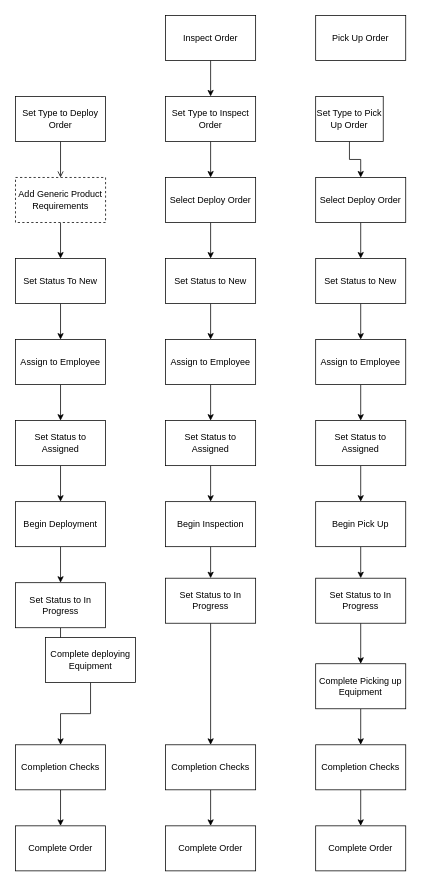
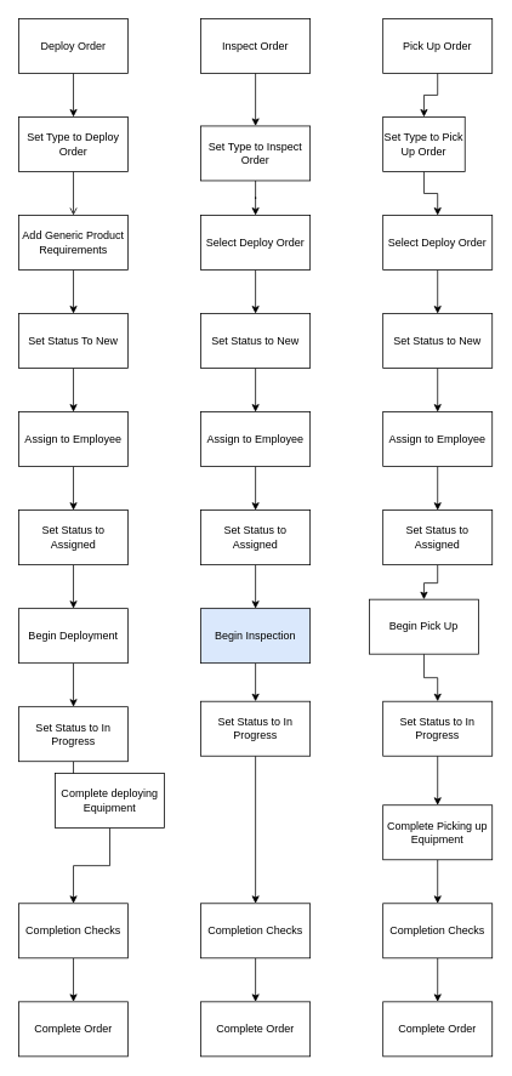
  <mxCell id="0" />
  <mxCell id="1" parent="0" />
+ <mxCell id="2" value="" style="edgeStyle=orthogonalEdgeStyle;rounded=0;orthogonalLoop=1;jettySize=auto;html=1;" edge="1" parent="1" source="3" target="13"><mxGeometry relative="1" as="geometry" /></mxCell>
+ <mxCell id="3" value="Deploy Order" style="rounded=0;whiteSpace=wrap;html=1;" vertex="1" parent="1"><mxGeometry x="20" y="20" width="120" height="60" as="geometry" /></mxCell>
  <mxCell id="4" value="" style="edgeStyle=orthogonalEdgeStyle;rounded=0;orthogonalLoop=1;jettySize=auto;html=1;" edge="1" parent="1" source="5" target="7"><mxGeometry relative="1" as="geometry" /></mxCell>
- <mxCell id="5" value="Add Generic Product Requirements" style="rounded=0;whiteSpace=wrap;html=1;dashed=1;" vertex="1" parent="1"><mxGeometry x="20" y="236" width="120" height="60" as="geometry" /></mxCell>
+ <mxCell id="5" value="Add Generic Product Requirements" style="rounded=0;whiteSpace=wrap;html=1;" vertex="1" parent="1"><mxGeometry x="20" y="236" width="120" height="60" as="geometry" /></mxCell>
  <mxCell id="6" value="" style="edgeStyle=orthogonalEdgeStyle;rounded=0;orthogonalLoop=1;jettySize=auto;html=1;" edge="1" parent="1" source="7" target="9"><mxGeometry relative="1" as="geometry" /></mxCell>
  <mxCell id="7" value="Set Status To New" style="rounded=0;whiteSpace=wrap;html=1;" vertex="1" parent="1"><mxGeometry x="20" y="344" width="120" height="60" as="geometry" /></mxCell>
  <mxCell id="8" value="" style="edgeStyle=orthogonalEdgeStyle;rounded=0;orthogonalLoop=1;jettySize=auto;html=1;" edge="1" parent="1" source="9" target="11"><mxGeometry relative="1" as="geometry" /></mxCell>
  <mxCell id="9" value="Assign to Employee" style="rounded=0;whiteSpace=wrap;html=1;" vertex="1" parent="1"><mxGeometry x="20" y="452" width="120" height="60" as="geometry" /></mxCell>
  <mxCell id="10" value="" style="edgeStyle=orthogonalEdgeStyle;rounded=0;orthogonalLoop=1;jettySize=auto;html=1;" edge="1" parent="1" source="11" target="15"><mxGeometry relative="1" as="geometry" /></mxCell>
  <mxCell id="11" value="Set Status to Assigned" style="rounded=0;whiteSpace=wrap;html=1;" vertex="1" parent="1"><mxGeometry x="20" y="560" width="120" height="60" as="geometry" /></mxCell>
  <mxCell id="12" value="" style="edgeStyle=orthogonalEdgeStyle;rounded=0;orthogonalLoop=1;jettySize=auto;html=1;endArrow=open;" edge="1" parent="1" source="13" target="5"><mxGeometry relative="1" as="geometry" /></mxCell>
  <mxCell id="13" value="Set Type to Deploy Order" style="rounded=0;whiteSpace=wrap;html=1;" vertex="1" parent="1"><mxGeometry x="20" y="128" width="120" height="60" as="geometry" /></mxCell>
  <mxCell id="14" value="" style="edgeStyle=orthogonalEdgeStyle;rounded=0;orthogonalLoop=1;jettySize=auto;html=1;" edge="1" parent="1" source="15" target="17"><mxGeometry relative="1" as="geometry" /></mxCell>
  <mxCell id="15" value="Begin Deployment" style="rounded=0;whiteSpace=wrap;html=1;" vertex="1" parent="1"><mxGeometry x="20" y="668" width="120" height="60" as="geometry" /></mxCell>
  <mxCell id="16" value="" style="edgeStyle=orthogonalEdgeStyle;rounded=0;orthogonalLoop=1;jettySize=auto;html=1;" edge="1" parent="1" source="17" target="19"><mxGeometry relative="1" as="geometry" /></mxCell>
  <mxCell id="17" value="Set Status to In Progress" style="rounded=0;whiteSpace=wrap;html=1;" vertex="1" parent="1"><mxGeometry x="20" y="776" width="120" height="60" as="geometry" /></mxCell>
  <mxCell id="18" value="" style="edgeStyle=orthogonalEdgeStyle;rounded=0;orthogonalLoop=1;jettySize=auto;html=1;" edge="1" parent="1" source="19" target="21"><mxGeometry relative="1" as="geometry" /></mxCell>
  <mxCell id="19" value="Complete deploying Equipment" style="rounded=0;whiteSpace=wrap;html=1;" vertex="1" parent="1"><mxGeometry x="60" y="849" width="120" height="60" as="geometry" /></mxCell>
  <mxCell id="20" value="" style="edgeStyle=orthogonalEdgeStyle;rounded=0;orthogonalLoop=1;jettySize=auto;html=1;" edge="1" parent="1" source="21" target="22"><mxGeometry relative="1" as="geometry" /></mxCell>
  <mxCell id="21" value="Completion Checks" style="rounded=0;whiteSpace=wrap;html=1;" vertex="1" parent="1"><mxGeometry x="20" y="992" width="120" height="60" as="geometry" /></mxCell>
  <mxCell id="22" value="Complete Order" style="rounded=0;whiteSpace=wrap;html=1;" vertex="1" parent="1"><mxGeometry x="20" y="1100" width="120" height="60" as="geometry" /></mxCell>
  <mxCell id="23" value="" style="edgeStyle=orthogonalEdgeStyle;rounded=0;orthogonalLoop=1;jettySize=auto;html=1;" edge="1" parent="1" source="24" target="26"><mxGeometry relative="1" as="geometry" /></mxCell>
  <mxCell id="24" value="Inspect Order" style="rounded=0;whiteSpace=wrap;html=1;" vertex="1" parent="1"><mxGeometry x="220" y="20" width="120" height="60" as="geometry" /></mxCell>
  <mxCell id="25" value="" style="edgeStyle=orthogonalEdgeStyle;rounded=0;orthogonalLoop=1;jettySize=auto;html=1;" edge="1" parent="1" source="26" target="28"><mxGeometry relative="1" as="geometry" /></mxCell>
- <mxCell id="26" value="Set Type to Inspect Order" style="rounded=0;whiteSpace=wrap;html=1;" vertex="1" parent="1"><mxGeometry x="220" y="128" width="120" height="60" as="geometry" /></mxCell>
+ <mxCell id="26" value="Set Type to Inspect Order" style="rounded=0;whiteSpace=wrap;html=1;" vertex="1" parent="1"><mxGeometry x="220" y="138" width="120" height="60" as="geometry" /></mxCell>
  <mxCell id="27" value="" style="edgeStyle=orthogonalEdgeStyle;rounded=0;orthogonalLoop=1;jettySize=auto;html=1;" edge="1" parent="1" source="28" target="30"><mxGeometry relative="1" as="geometry" /></mxCell>
  <mxCell id="28" value="Select Deploy Order" style="rounded=0;whiteSpace=wrap;html=1;" vertex="1" parent="1"><mxGeometry x="220" y="236" width="120" height="60" as="geometry" /></mxCell>
  <mxCell id="29" value="" style="edgeStyle=orthogonalEdgeStyle;rounded=0;orthogonalLoop=1;jettySize=auto;html=1;" edge="1" parent="1" source="30" target="32"><mxGeometry relative="1" as="geometry" /></mxCell>
  <mxCell id="30" value="Set Status to New" style="rounded=0;whiteSpace=wrap;html=1;" vertex="1" parent="1"><mxGeometry x="220" y="344" width="120" height="60" as="geometry" /></mxCell>
  <mxCell id="31" value="" style="edgeStyle=orthogonalEdgeStyle;rounded=0;orthogonalLoop=1;jettySize=auto;html=1;" edge="1" parent="1" source="32" target="34"><mxGeometry relative="1" as="geometry" /></mxCell>
  <mxCell id="32" value="Assign to Employee" style="rounded=0;whiteSpace=wrap;html=1;" vertex="1" parent="1"><mxGeometry x="220" y="452" width="120" height="60" as="geometry" /></mxCell>
  <mxCell id="33" value="" style="edgeStyle=orthogonalEdgeStyle;rounded=0;orthogonalLoop=1;jettySize=auto;html=1;" edge="1" parent="1" source="34" target="36"><mxGeometry relative="1" as="geometry" /></mxCell>
  <mxCell id="34" value="Set Status to Assigned" style="rounded=0;whiteSpace=wrap;html=1;" vertex="1" parent="1"><mxGeometry x="220" y="560" width="120" height="60" as="geometry" /></mxCell>
  <mxCell id="35" value="" style="edgeStyle=orthogonalEdgeStyle;rounded=0;orthogonalLoop=1;jettySize=auto;html=1;" edge="1" parent="1" source="36" target="55"><mxGeometry relative="1" as="geometry" /></mxCell>
- <mxCell id="36" value="Begin Inspection" style="rounded=0;whiteSpace=wrap;html=1;" vertex="1" parent="1"><mxGeometry x="220" y="668" width="120" height="60" as="geometry" /></mxCell>
+ <mxCell id="36" value="Begin Inspection" style="rounded=0;whiteSpace=wrap;html=1;fillColor=#dae8fc;" vertex="1" parent="1"><mxGeometry x="220" y="668" width="120" height="60" as="geometry" /></mxCell>
  <mxCell id="37" value="Complete Order" style="rounded=0;whiteSpace=wrap;html=1;" vertex="1" parent="1"><mxGeometry x="220" y="1100" width="120" height="60" as="geometry" /></mxCell>
+ <mxCell id="38" value="" style="edgeStyle=orthogonalEdgeStyle;rounded=0;orthogonalLoop=1;jettySize=auto;html=1;" edge="1" parent="1" source="39" target="41"><mxGeometry relative="1" as="geometry" /></mxCell>
  <mxCell id="39" value="Pick Up Order" style="rounded=0;whiteSpace=wrap;html=1;" vertex="1" parent="1"><mxGeometry x="420" y="20" width="120" height="60" as="geometry" /></mxCell>
  <mxCell id="40" value="" style="edgeStyle=orthogonalEdgeStyle;rounded=0;orthogonalLoop=1;jettySize=auto;html=1;" edge="1" parent="1" source="41" target="43"><mxGeometry relative="1" as="geometry" /></mxCell>
  <mxCell id="41" value="Set Type to Pick Up Order" style="rounded=0;whiteSpace=wrap;html=1;" vertex="1" parent="1"><mxGeometry x="420" y="128" width="90" height="60" as="geometry" /></mxCell>
  <mxCell id="42" value="" style="edgeStyle=orthogonalEdgeStyle;rounded=0;orthogonalLoop=1;jettySize=auto;html=1;" edge="1" parent="1" source="43" target="45"><mxGeometry relative="1" as="geometry" /></mxCell>
  <mxCell id="43" value="Select Deploy Order" style="rounded=0;whiteSpace=wrap;html=1;" vertex="1" parent="1"><mxGeometry x="420" y="236" width="120" height="60" as="geometry" /></mxCell>
  <mxCell id="44" value="" style="edgeStyle=orthogonalEdgeStyle;rounded=0;orthogonalLoop=1;jettySize=auto;html=1;" edge="1" parent="1" source="45" target="47"><mxGeometry relative="1" as="geometry" /></mxCell>
  <mxCell id="45" value="Set Status to New" style="rounded=0;whiteSpace=wrap;html=1;" vertex="1" parent="1"><mxGeometry x="420" y="344" width="120" height="60" as="geometry" /></mxCell>
  <mxCell id="46" value="" style="edgeStyle=orthogonalEdgeStyle;rounded=0;orthogonalLoop=1;jettySize=auto;html=1;" edge="1" parent="1" source="47" target="49"><mxGeometry relative="1" as="geometry" /></mxCell>
  <mxCell id="47" value="Assign to Employee" style="rounded=0;whiteSpace=wrap;html=1;" vertex="1" parent="1"><mxGeometry x="420" y="452" width="120" height="60" as="geometry" /></mxCell>
  <mxCell id="48" value="" style="edgeStyle=orthogonalEdgeStyle;rounded=0;orthogonalLoop=1;jettySize=auto;html=1;" edge="1" parent="1" source="49" target="51"><mxGeometry relative="1" as="geometry" /></mxCell>
  <mxCell id="49" value="Set Status to Assigned" style="rounded=0;whiteSpace=wrap;html=1;" vertex="1" parent="1"><mxGeometry x="420" y="560" width="120" height="60" as="geometry" /></mxCell>
  <mxCell id="50" value="" style="edgeStyle=orthogonalEdgeStyle;rounded=0;orthogonalLoop=1;jettySize=auto;html=1;" edge="1" parent="1" source="51" target="53"><mxGeometry relative="1" as="geometry" /></mxCell>
- <mxCell id="51" value="Begin Pick Up" style="rounded=0;whiteSpace=wrap;html=1;" vertex="1" parent="1"><mxGeometry x="420" y="668" width="120" height="60" as="geometry" /></mxCell>
+ <mxCell id="51" value="Begin Pick Up" style="rounded=0;whiteSpace=wrap;html=1;" vertex="1" parent="1"><mxGeometry x="405" y="658" width="120" height="60" as="geometry" /></mxCell>
  <mxCell id="52" value="" style="edgeStyle=orthogonalEdgeStyle;rounded=0;orthogonalLoop=1;jettySize=auto;html=1;" edge="1" parent="1" source="53" target="59"><mxGeometry relative="1" as="geometry" /></mxCell>
  <mxCell id="53" value="Set Status to In Progress" style="rounded=0;whiteSpace=wrap;html=1;" vertex="1" parent="1"><mxGeometry x="420" y="770" width="120" height="60" as="geometry" /></mxCell>
  <mxCell id="54" value="" style="edgeStyle=orthogonalEdgeStyle;rounded=0;orthogonalLoop=1;jettySize=auto;html=1;" edge="1" parent="1" source="55" target="57"><mxGeometry relative="1" as="geometry" /></mxCell>
  <mxCell id="55" value="Set Status to In Progress" style="rounded=0;whiteSpace=wrap;html=1;" vertex="1" parent="1"><mxGeometry x="220" y="770" width="120" height="60" as="geometry" /></mxCell>
  <mxCell id="56" value="" style="edgeStyle=orthogonalEdgeStyle;rounded=0;orthogonalLoop=1;jettySize=auto;html=1;" edge="1" parent="1" source="57" target="37"><mxGeometry relative="1" as="geometry" /></mxCell>
  <mxCell id="57" value="Completion Checks" style="rounded=0;whiteSpace=wrap;html=1;" vertex="1" parent="1"><mxGeometry x="220" y="992" width="120" height="60" as="geometry" /></mxCell>
  <mxCell id="58" value="" style="edgeStyle=orthogonalEdgeStyle;rounded=0;orthogonalLoop=1;jettySize=auto;html=1;" edge="1" parent="1" source="59" target="62"><mxGeometry relative="1" as="geometry" /></mxCell>
  <mxCell id="59" value="Complete Picking up Equipment" style="rounded=0;whiteSpace=wrap;html=1;" vertex="1" parent="1"><mxGeometry x="420" y="884" width="120" height="60" as="geometry" /></mxCell>
  <mxCell id="60" value="Complete Order" style="rounded=0;whiteSpace=wrap;html=1;" vertex="1" parent="1"><mxGeometry x="420" y="1100" width="120" height="60" as="geometry" /></mxCell>
  <mxCell id="61" value="" style="edgeStyle=orthogonalEdgeStyle;rounded=0;orthogonalLoop=1;jettySize=auto;html=1;" edge="1" parent="1" source="62" target="60"><mxGeometry relative="1" as="geometry" /></mxCell>
  <mxCell id="62" value="Completion Checks" style="rounded=0;whiteSpace=wrap;html=1;" vertex="1" parent="1"><mxGeometry x="420" y="992" width="120" height="60" as="geometry" /></mxCell>
